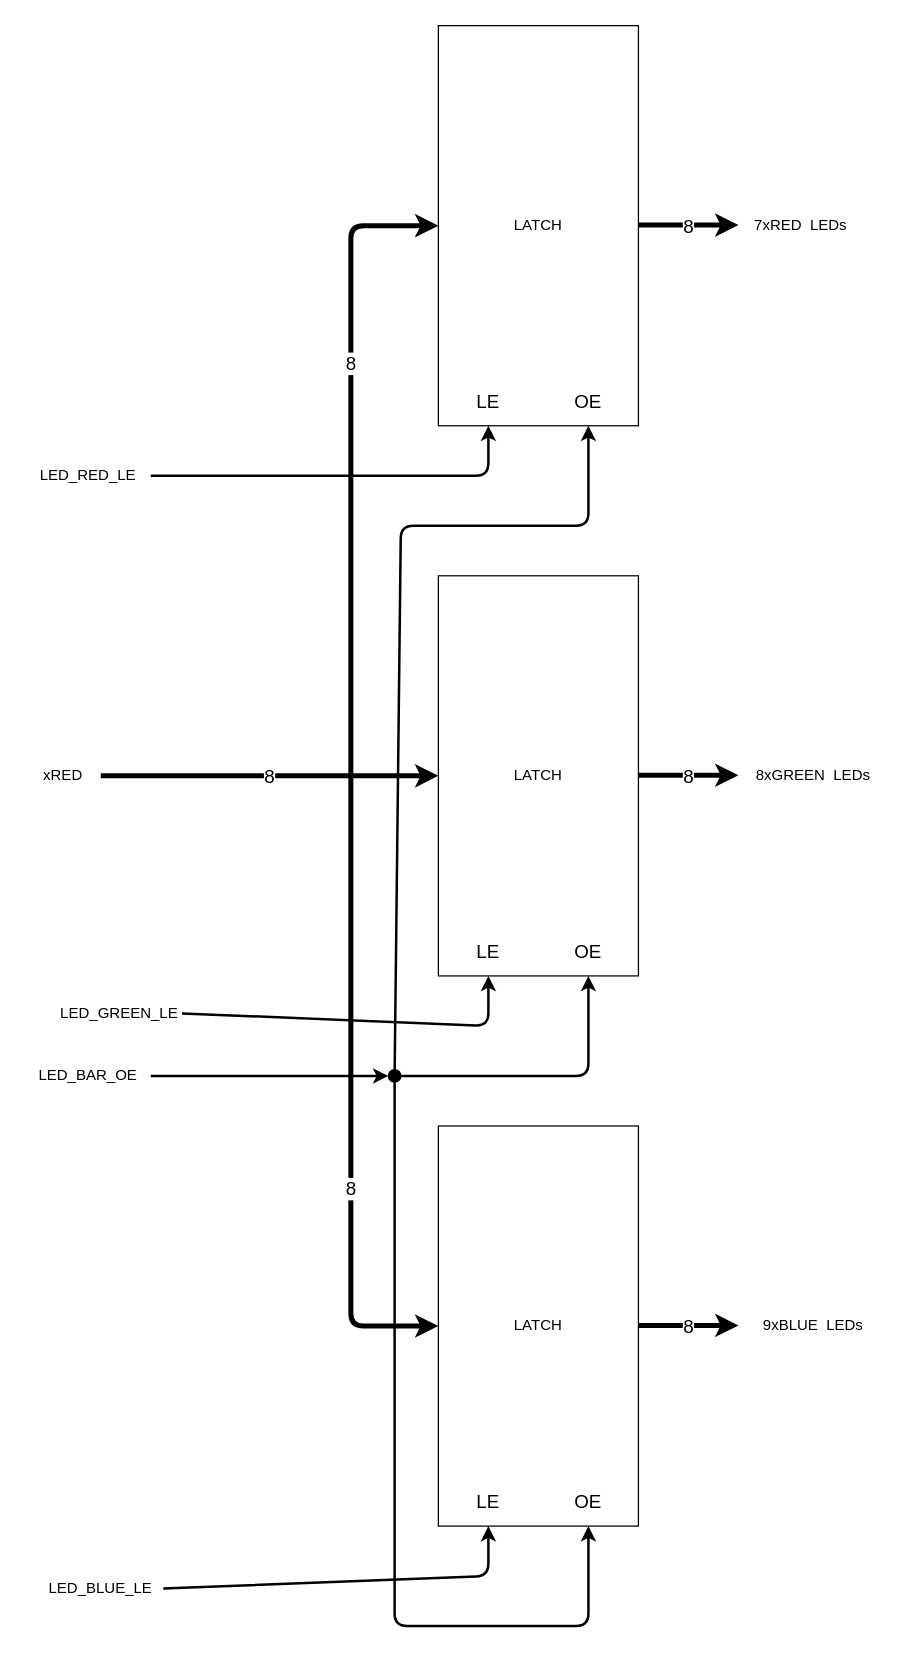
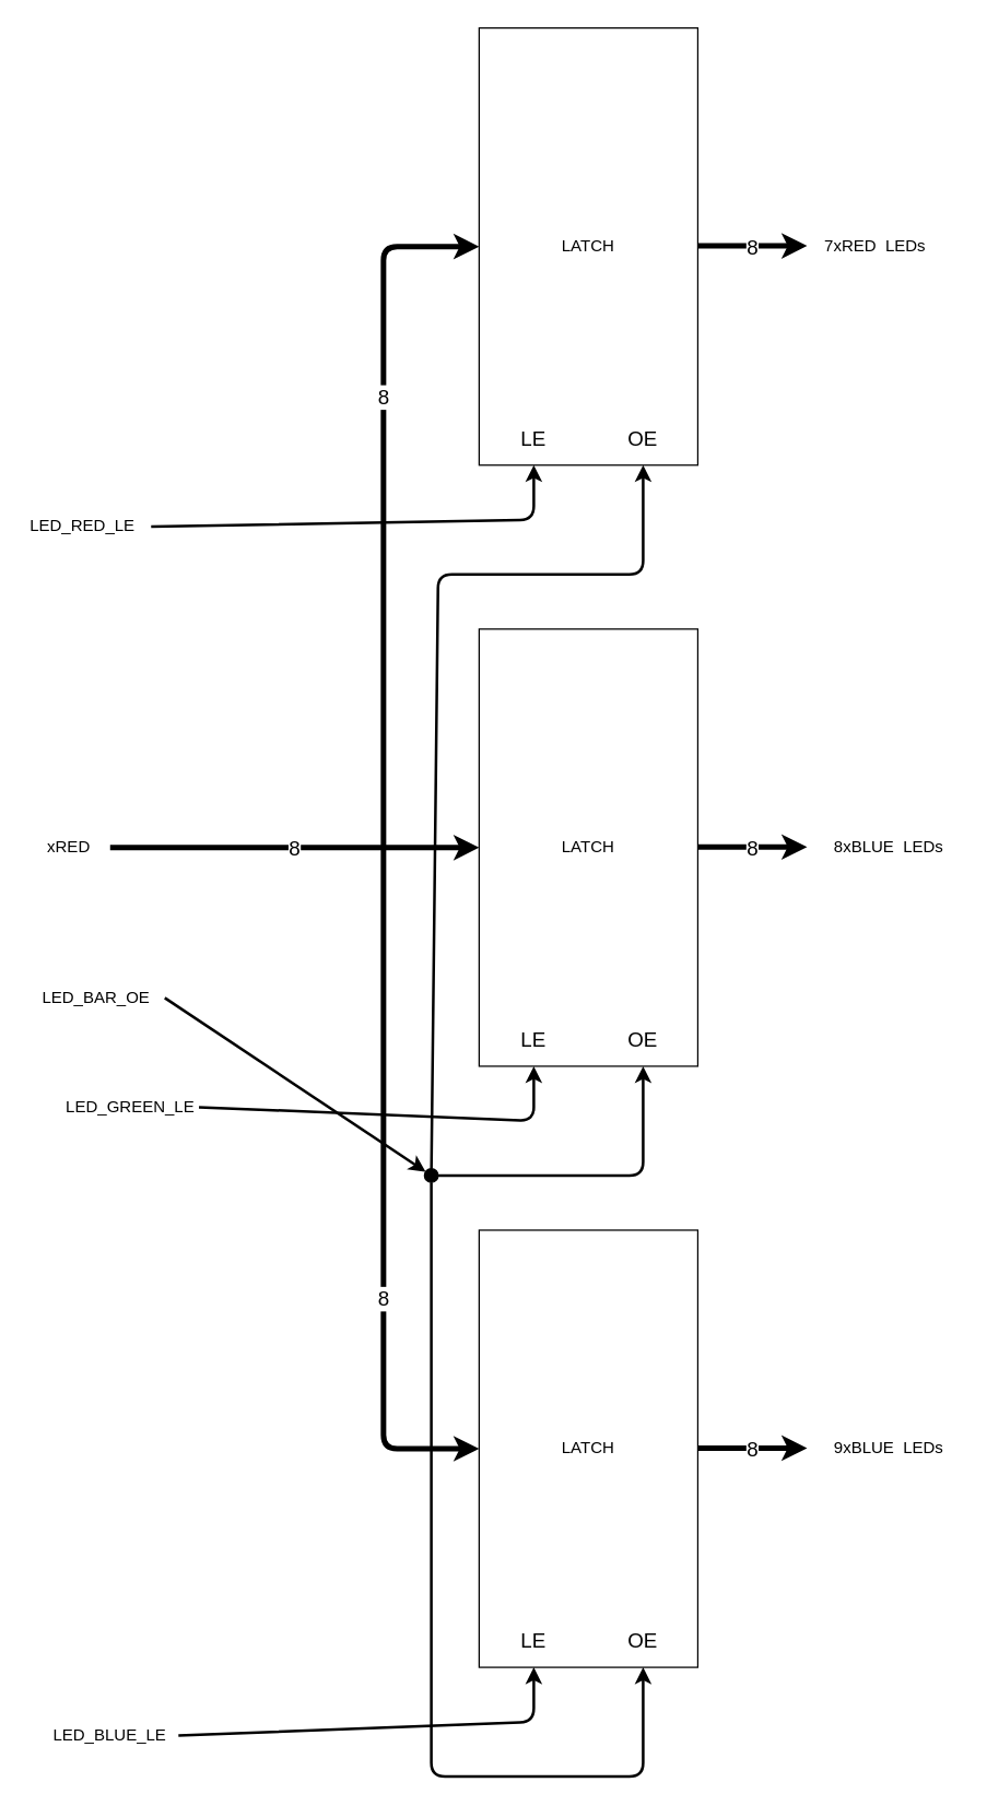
  <mxCell id="0" />
  <mxCell id="1" parent="0" />
  <mxCell id="2" value="LATCH" style="rounded=0;whiteSpace=wrap;html=1;" vertex="1" parent="1"><mxGeometry x="350" y="20" width="160" height="320" as="geometry" /></mxCell>
  <mxCell id="3" value="8" style="endArrow=classic;html=1;strokeWidth=4;fontSize=15;" edge="1" parent="1"><mxGeometry x="0.294" width="50" height="50" relative="1" as="geometry"><mxPoint x="280" y="620" as="sourcePoint" /><mxPoint x="350" y="180" as="targetPoint" /><Array as="points"><mxPoint x="280" y="180" /></Array><mxPoint as="offset" /></mxGeometry></mxCell>
  <mxCell id="4" value="8" style="endArrow=classic;html=1;strokeWidth=4;fontSize=15;" edge="1" parent="1"><mxGeometry width="50" height="50" relative="1" as="geometry"><mxPoint x="510" y="179.5" as="sourcePoint" /><mxPoint x="590" y="179.5" as="targetPoint" /></mxGeometry></mxCell>
  <mxCell id="5" value="7xRED&amp;nbsp; LEDs" style="text;html=1;strokeColor=none;fillColor=none;align=center;verticalAlign=middle;whiteSpace=wrap;rounded=0;" vertex="1" parent="1"><mxGeometry x="600" y="170" width="80" height="20" as="geometry" /></mxCell>
  <mxCell id="6" value="" style="endArrow=classic;html=1;strokeWidth=2;fontSize=15;exitX=1;exitY=0.5;exitDx=0;exitDy=0;" edge="1" parent="1" source="7"><mxGeometry width="50" height="50" relative="1" as="geometry"><mxPoint x="270" y="380" as="sourcePoint" /><mxPoint x="390" y="340" as="targetPoint" /><Array as="points"><mxPoint x="390" y="380" /></Array></mxGeometry></mxCell>
- <mxCell id="7" value="LED_RED_LE" style="text;html=1;strokeColor=none;fillColor=none;align=center;verticalAlign=middle;whiteSpace=wrap;rounded=0;" vertex="1" parent="1"><mxGeometry x="20" y="370" width="100" height="20" as="geometry" /></mxCell>
+ <mxCell id="7" value="LED_RED_LE" style="text;html=1;strokeColor=none;fillColor=none;align=center;verticalAlign=middle;whiteSpace=wrap;rounded=0;" vertex="1" parent="1"><mxGeometry x="10" y="375" width="100" height="20" as="geometry" /></mxCell>
  <mxCell id="8" value="LE" style="text;html=1;strokeColor=none;fillColor=none;align=center;verticalAlign=middle;whiteSpace=wrap;rounded=0;fontSize=15;" vertex="1" parent="1"><mxGeometry x="370" y="310" width="40" height="20" as="geometry" /></mxCell>
  <mxCell id="9" value="" style="endArrow=classic;html=1;strokeWidth=2;fontSize=15;" edge="1" parent="1" source="32"><mxGeometry width="50" height="50" relative="1" as="geometry"><mxPoint x="320" y="860" as="sourcePoint" /><mxPoint x="470" y="340" as="targetPoint" /><Array as="points"><mxPoint x="320" y="420" /><mxPoint x="470" y="420" /></Array></mxGeometry></mxCell>
  <mxCell id="10" value="OE" style="text;html=1;strokeColor=none;fillColor=none;align=center;verticalAlign=middle;whiteSpace=wrap;rounded=0;fontSize=15;" vertex="1" parent="1"><mxGeometry x="450" y="310" width="40" height="20" as="geometry" /></mxCell>
  <mxCell id="11" value="LATCH" style="rounded=0;whiteSpace=wrap;html=1;" vertex="1" parent="1"><mxGeometry x="350" y="460" width="160" height="320" as="geometry" /></mxCell>
  <mxCell id="12" value="8" style="endArrow=classic;html=1;strokeWidth=4;fontSize=15;" edge="1" parent="1"><mxGeometry width="50" height="50" relative="1" as="geometry"><mxPoint x="80" y="620" as="sourcePoint" /><mxPoint x="350" y="620" as="targetPoint" /></mxGeometry></mxCell>
  <mxCell id="13" value="xRED" style="text;html=1;strokeColor=none;fillColor=none;align=center;verticalAlign=middle;whiteSpace=wrap;rounded=0;" vertex="1" parent="1"><mxGeometry x="30" y="610" width="40" height="20" as="geometry" /></mxCell>
  <mxCell id="14" value="8" style="endArrow=classic;html=1;strokeWidth=4;fontSize=15;" edge="1" parent="1"><mxGeometry width="50" height="50" relative="1" as="geometry"><mxPoint x="510" y="619.5" as="sourcePoint" /><mxPoint x="590" y="619.5" as="targetPoint" /></mxGeometry></mxCell>
- <mxCell id="15" value="8xGREEN&amp;nbsp; LEDs" style="text;html=1;strokeColor=none;fillColor=none;align=center;verticalAlign=middle;whiteSpace=wrap;rounded=0;" vertex="1" parent="1"><mxGeometry x="600" y="610" width="100" height="20" as="geometry" /></mxCell>
+ <mxCell id="15" value="8xBLUE&amp;nbsp; LEDs" style="text;html=1;strokeColor=none;fillColor=none;align=center;verticalAlign=middle;whiteSpace=wrap;rounded=0;" vertex="1" parent="1"><mxGeometry x="600" y="610" width="100" height="20" as="geometry" /></mxCell>
  <mxCell id="16" value="" style="endArrow=classic;html=1;strokeWidth=2;fontSize=15;exitX=1;exitY=0.5;exitDx=0;exitDy=0;" edge="1" parent="1" source="17"><mxGeometry width="50" height="50" relative="1" as="geometry"><mxPoint x="270" y="820" as="sourcePoint" /><mxPoint x="390" y="780" as="targetPoint" /><Array as="points"><mxPoint x="390" y="820" /></Array></mxGeometry></mxCell>
  <mxCell id="17" value="LED_GREEN_LE" style="text;html=1;strokeColor=none;fillColor=none;align=center;verticalAlign=middle;whiteSpace=wrap;rounded=0;" vertex="1" parent="1"><mxGeometry x="45" y="800" width="100" height="20" as="geometry" /></mxCell>
  <mxCell id="18" value="LE" style="text;html=1;strokeColor=none;fillColor=none;align=center;verticalAlign=middle;whiteSpace=wrap;rounded=0;fontSize=15;" vertex="1" parent="1"><mxGeometry x="370" y="750" width="40" height="20" as="geometry" /></mxCell>
  <mxCell id="19" value="" style="endArrow=classic;html=1;strokeWidth=2;fontSize=15;exitX=1;exitY=0.5;exitDx=0;exitDy=0;" edge="1" parent="1" source="32"><mxGeometry width="50" height="50" relative="1" as="geometry"><mxPoint x="270" y="860" as="sourcePoint" /><mxPoint x="470" y="780" as="targetPoint" /><Array as="points"><mxPoint x="470" y="860" /></Array></mxGeometry></mxCell>
  <mxCell id="20" value="OE" style="text;html=1;strokeColor=none;fillColor=none;align=center;verticalAlign=middle;whiteSpace=wrap;rounded=0;fontSize=15;" vertex="1" parent="1"><mxGeometry x="450" y="750" width="40" height="20" as="geometry" /></mxCell>
- <mxCell id="21" value="LED_BAR_OE" style="text;html=1;strokeColor=none;fillColor=none;align=center;verticalAlign=middle;whiteSpace=wrap;rounded=0;" vertex="1" parent="1"><mxGeometry x="20" y="850" width="100" height="20" as="geometry" /></mxCell>
+ <mxCell id="21" value="LED_BAR_OE" style="text;html=1;strokeColor=none;fillColor=none;align=center;verticalAlign=middle;whiteSpace=wrap;rounded=0;" vertex="1" parent="1"><mxGeometry x="20" y="720" width="100" height="20" as="geometry" /></mxCell>
  <mxCell id="22" value="LATCH" style="rounded=0;whiteSpace=wrap;html=1;" vertex="1" parent="1"><mxGeometry x="350" y="900" width="160" height="320" as="geometry" /></mxCell>
  <mxCell id="23" value="8" style="endArrow=classic;html=1;strokeWidth=4;fontSize=15;" edge="1" parent="1"><mxGeometry x="0.294" width="50" height="50" relative="1" as="geometry"><mxPoint x="280" y="620" as="sourcePoint" /><mxPoint x="350" y="1060" as="targetPoint" /><Array as="points"><mxPoint x="280" y="1060" /></Array><mxPoint as="offset" /></mxGeometry></mxCell>
  <mxCell id="24" value="8" style="endArrow=classic;html=1;strokeWidth=4;fontSize=15;" edge="1" parent="1"><mxGeometry width="50" height="50" relative="1" as="geometry"><mxPoint x="510" y="1059.5" as="sourcePoint" /><mxPoint x="590" y="1059.5" as="targetPoint" /></mxGeometry></mxCell>
  <mxCell id="25" value="9xBLUE&amp;nbsp; LEDs" style="text;html=1;strokeColor=none;fillColor=none;align=center;verticalAlign=middle;whiteSpace=wrap;rounded=0;" vertex="1" parent="1"><mxGeometry x="600" y="1050" width="100" height="20" as="geometry" /></mxCell>
  <mxCell id="26" value="" style="endArrow=classic;html=1;strokeWidth=2;fontSize=15;exitX=1;exitY=0.5;exitDx=0;exitDy=0;" edge="1" parent="1" source="27"><mxGeometry width="50" height="50" relative="1" as="geometry"><mxPoint x="270" y="1260" as="sourcePoint" /><mxPoint x="390" y="1220" as="targetPoint" /><Array as="points"><mxPoint x="390" y="1260" /></Array></mxGeometry></mxCell>
  <mxCell id="27" value="LED_BLUE_LE" style="text;html=1;strokeColor=none;fillColor=none;align=center;verticalAlign=middle;whiteSpace=wrap;rounded=0;" vertex="1" parent="1"><mxGeometry x="30" y="1260" width="100" height="20" as="geometry" /></mxCell>
  <mxCell id="28" value="LE" style="text;html=1;strokeColor=none;fillColor=none;align=center;verticalAlign=middle;whiteSpace=wrap;rounded=0;fontSize=15;" vertex="1" parent="1"><mxGeometry x="370" y="1190" width="40" height="20" as="geometry" /></mxCell>
  <mxCell id="29" value="" style="endArrow=classic;html=1;strokeWidth=2;fontSize=15;exitX=0.5;exitY=1;exitDx=0;exitDy=0;" edge="1" parent="1" source="32"><mxGeometry width="50" height="50" relative="1" as="geometry"><mxPoint x="160" y="860" as="sourcePoint" /><mxPoint x="470" y="1220" as="targetPoint" /><Array as="points"><mxPoint x="315" y="1300" /><mxPoint x="470" y="1300" /></Array></mxGeometry></mxCell>
  <mxCell id="30" value="OE" style="text;html=1;strokeColor=none;fillColor=none;align=center;verticalAlign=middle;whiteSpace=wrap;rounded=0;fontSize=15;" vertex="1" parent="1"><mxGeometry x="450" y="1190" width="40" height="20" as="geometry" /></mxCell>
  <mxCell id="31" value="" style="endArrow=classic;html=1;strokeWidth=2;fontSize=15;exitX=1;exitY=0.5;exitDx=0;exitDy=0;" edge="1" parent="1" source="21" target="32"><mxGeometry width="50" height="50" relative="1" as="geometry"><mxPoint x="120" y="860" as="sourcePoint" /><mxPoint x="470" y="780" as="targetPoint" /><Array as="points" /></mxGeometry></mxCell>
  <mxCell id="32" value="" style="ellipse;whiteSpace=wrap;html=1;aspect=fixed;fontSize=15;fillColor=#000000;" vertex="1" parent="1"><mxGeometry x="310" y="855" width="10" height="10" as="geometry" /></mxCell>
  <mxCell id="33" value="" style="endArrow=classic;html=1;strokeWidth=2;fontSize=15;" edge="1" parent="1" target="32"><mxGeometry width="50" height="50" relative="1" as="geometry"><mxPoint x="320" y="860" as="sourcePoint" /><mxPoint x="470" y="340" as="targetPoint" /><Array as="points" /></mxGeometry></mxCell>
